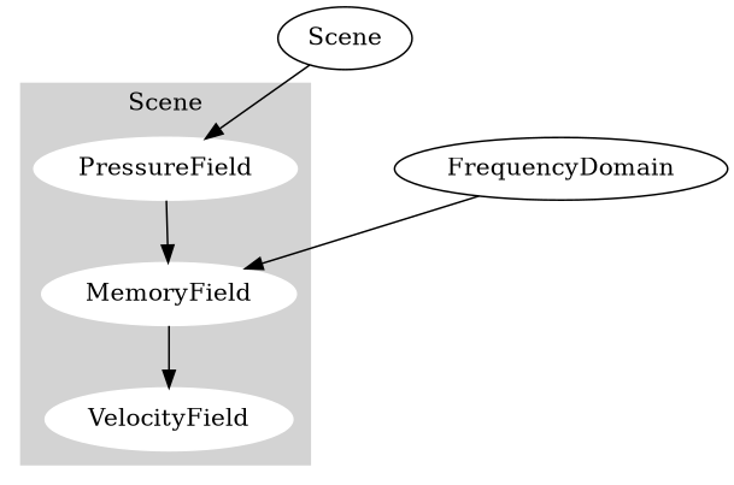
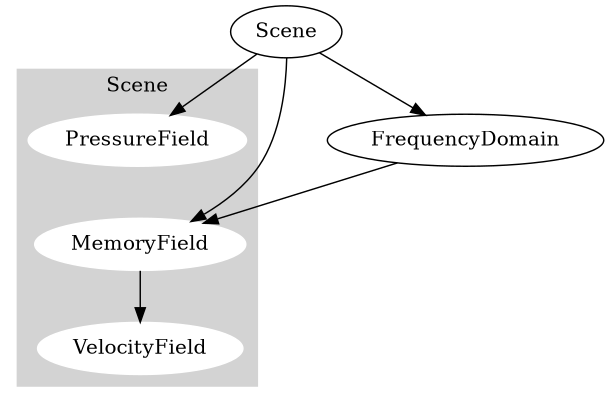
  digraph {
    node [color=white style=filled]
    PressureField
    VelocityField
    MemoryField
    Scene [color="" style=""]
    FrequencyDomain [color="" style=""]
    subgraph cluster_1 {
      color=lightgray
      label=Scene
      style=filled
      PressureField
      VelocityField
      MemoryField
    }
    MemoryField -> VelocityField
    Scene -> PressureField
-   PressureField -> MemoryField
+   Scene -> MemoryField
+   Scene -> FrequencyDomain
    FrequencyDomain -> MemoryField
  }
